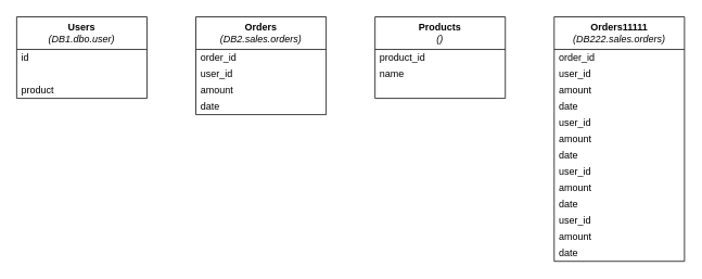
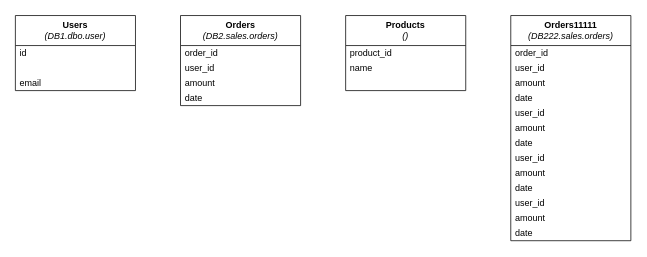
  <mxCell id="0" />
  <mxCell id="1" parent="0" />
  <mxCell id="2" value="&lt;b&gt;Users&lt;/b&gt;&lt;br&gt;&lt;i&gt;(DB1.dbo.user)&lt;/i&gt;" style="shape=swimlane;startSize=40;swimlaneLine=1;html=1;whiteSpace=wrap;" vertex="1" parent="1"><mxGeometry x="20" y="20" width="160" height="100" as="geometry" /></mxCell>
  <mxCell id="3" value="id" style="text;html=1;align=left;verticalAlign=middle;spacingLeft=4;" vertex="1" parent="2"><mxGeometry x="0" y="40" width="160" height="20" as="geometry" /></mxCell>
- <mxCell id="4" value="product" style="text;html=1;align=left;verticalAlign=middle;spacingLeft=4;" vertex="1" parent="2"><mxGeometry x="0" y="80" width="160" height="20" as="geometry" /></mxCell>
+ <mxCell id="4" value="email" style="text;html=1;align=left;verticalAlign=middle;spacingLeft=4;" vertex="1" parent="2"><mxGeometry x="0" y="80" width="160" height="20" as="geometry" /></mxCell>
  <mxCell id="5" value="&lt;b&gt;Orders&lt;/b&gt;&lt;br&gt;&lt;i&gt;(DB2.sales.orders)&lt;/i&gt;" style="shape=swimlane;startSize=40;swimlaneLine=1;html=1;whiteSpace=wrap;" vertex="1" parent="1"><mxGeometry x="240" y="20" width="160" height="120" as="geometry" /></mxCell>
  <mxCell id="6" value="order_id" style="text;html=1;align=left;verticalAlign=middle;spacingLeft=4;" vertex="1" parent="5"><mxGeometry x="0" y="40" width="160" height="20" as="geometry" /></mxCell>
  <mxCell id="7" value="user_id" style="text;html=1;align=left;verticalAlign=middle;spacingLeft=4;" vertex="1" parent="5"><mxGeometry x="0" y="60" width="160" height="20" as="geometry" /></mxCell>
  <mxCell id="8" value="amount" style="text;html=1;align=left;verticalAlign=middle;spacingLeft=4;" vertex="1" parent="5"><mxGeometry x="0" y="80" width="160" height="20" as="geometry" /></mxCell>
  <mxCell id="9" value="date" style="text;html=1;align=left;verticalAlign=middle;spacingLeft=4;" vertex="1" parent="5"><mxGeometry x="0" y="100" width="160" height="20" as="geometry" /></mxCell>
  <mxCell id="10" value="&lt;b&gt;Products&lt;/b&gt;&lt;br&gt;&lt;i&gt;()&lt;/i&gt;" style="shape=swimlane;startSize=40;swimlaneLine=1;html=1;whiteSpace=wrap;" vertex="1" parent="1"><mxGeometry x="460" y="20" width="160" height="100" as="geometry" /></mxCell>
  <mxCell id="11" value="product_id" style="text;html=1;align=left;verticalAlign=middle;spacingLeft=4;" vertex="1" parent="10"><mxGeometry x="0" y="40" width="160" height="20" as="geometry" /></mxCell>
  <mxCell id="12" value="name" style="text;html=1;align=left;verticalAlign=middle;spacingLeft=4;" vertex="1" parent="10"><mxGeometry x="0" y="60" width="160" height="20" as="geometry" /></mxCell>
  <mxCell id="13" value="&lt;b&gt;Orders11111&lt;/b&gt;&lt;br&gt;&lt;i&gt;(DB222.sales.orders)&lt;/i&gt;" style="shape=swimlane;startSize=40;swimlaneLine=1;html=1;whiteSpace=wrap;" vertex="1" parent="1"><mxGeometry x="680" y="20" width="160" height="300" as="geometry" /></mxCell>
  <mxCell id="14" value="order_id" style="text;html=1;align=left;verticalAlign=middle;spacingLeft=4;" vertex="1" parent="13"><mxGeometry x="0" y="40" width="160" height="20" as="geometry" /></mxCell>
  <mxCell id="15" value="user_id" style="text;html=1;align=left;verticalAlign=middle;spacingLeft=4;" vertex="1" parent="13"><mxGeometry x="0" y="60" width="160" height="20" as="geometry" /></mxCell>
  <mxCell id="16" value="amount" style="text;html=1;align=left;verticalAlign=middle;spacingLeft=4;" vertex="1" parent="13"><mxGeometry x="0" y="80" width="160" height="20" as="geometry" /></mxCell>
  <mxCell id="17" value="date" style="text;html=1;align=left;verticalAlign=middle;spacingLeft=4;" vertex="1" parent="13"><mxGeometry x="0" y="100" width="160" height="20" as="geometry" /></mxCell>
  <mxCell id="18" value="user_id" style="text;html=1;align=left;verticalAlign=middle;spacingLeft=4;" vertex="1" parent="13"><mxGeometry x="0" y="120" width="160" height="20" as="geometry" /></mxCell>
  <mxCell id="19" value="amount" style="text;html=1;align=left;verticalAlign=middle;spacingLeft=4;" vertex="1" parent="13"><mxGeometry x="0" y="140" width="160" height="20" as="geometry" /></mxCell>
  <mxCell id="20" value="date" style="text;html=1;align=left;verticalAlign=middle;spacingLeft=4;" vertex="1" parent="13"><mxGeometry x="0" y="160" width="160" height="20" as="geometry" /></mxCell>
  <mxCell id="21" value="user_id" style="text;html=1;align=left;verticalAlign=middle;spacingLeft=4;" vertex="1" parent="13"><mxGeometry x="0" y="180" width="160" height="20" as="geometry" /></mxCell>
  <mxCell id="22" value="amount" style="text;html=1;align=left;verticalAlign=middle;spacingLeft=4;" vertex="1" parent="13"><mxGeometry x="0" y="200" width="160" height="20" as="geometry" /></mxCell>
  <mxCell id="23" value="date" style="text;html=1;align=left;verticalAlign=middle;spacingLeft=4;" vertex="1" parent="13"><mxGeometry x="0" y="220" width="160" height="20" as="geometry" /></mxCell>
  <mxCell id="24" value="user_id" style="text;html=1;align=left;verticalAlign=middle;spacingLeft=4;" vertex="1" parent="13"><mxGeometry x="0" y="240" width="160" height="20" as="geometry" /></mxCell>
  <mxCell id="25" value="amount" style="text;html=1;align=left;verticalAlign=middle;spacingLeft=4;" vertex="1" parent="13"><mxGeometry x="0" y="260" width="160" height="20" as="geometry" /></mxCell>
  <mxCell id="26" value="date" style="text;html=1;align=left;verticalAlign=middle;spacingLeft=4;" vertex="1" parent="13"><mxGeometry x="0" y="280" width="160" height="20" as="geometry" /></mxCell>
